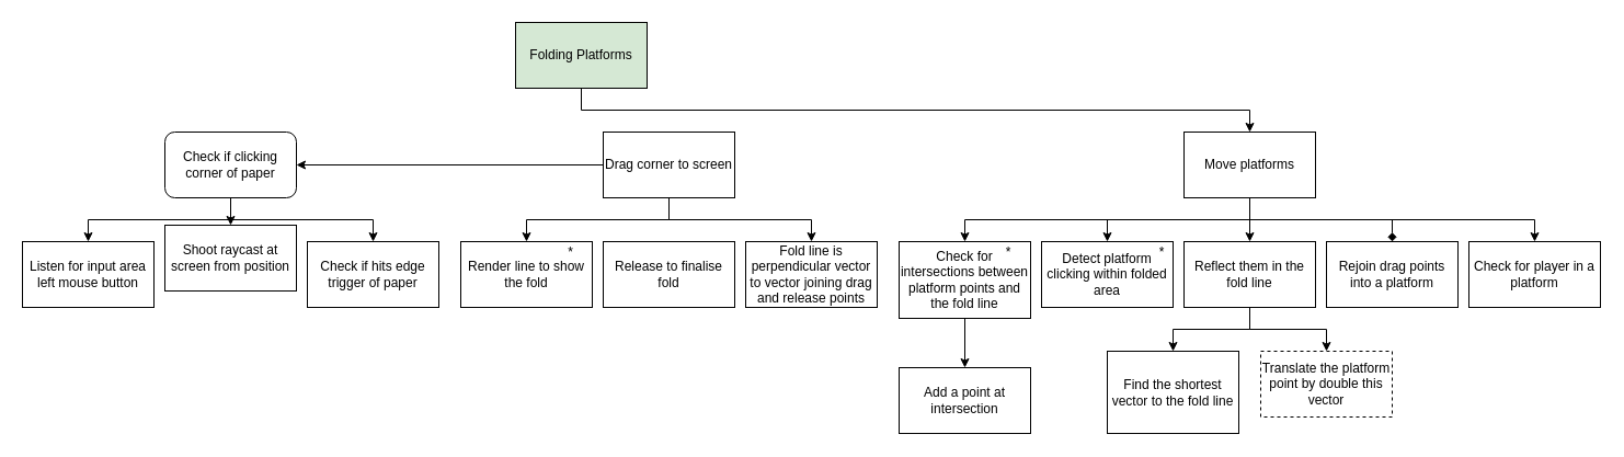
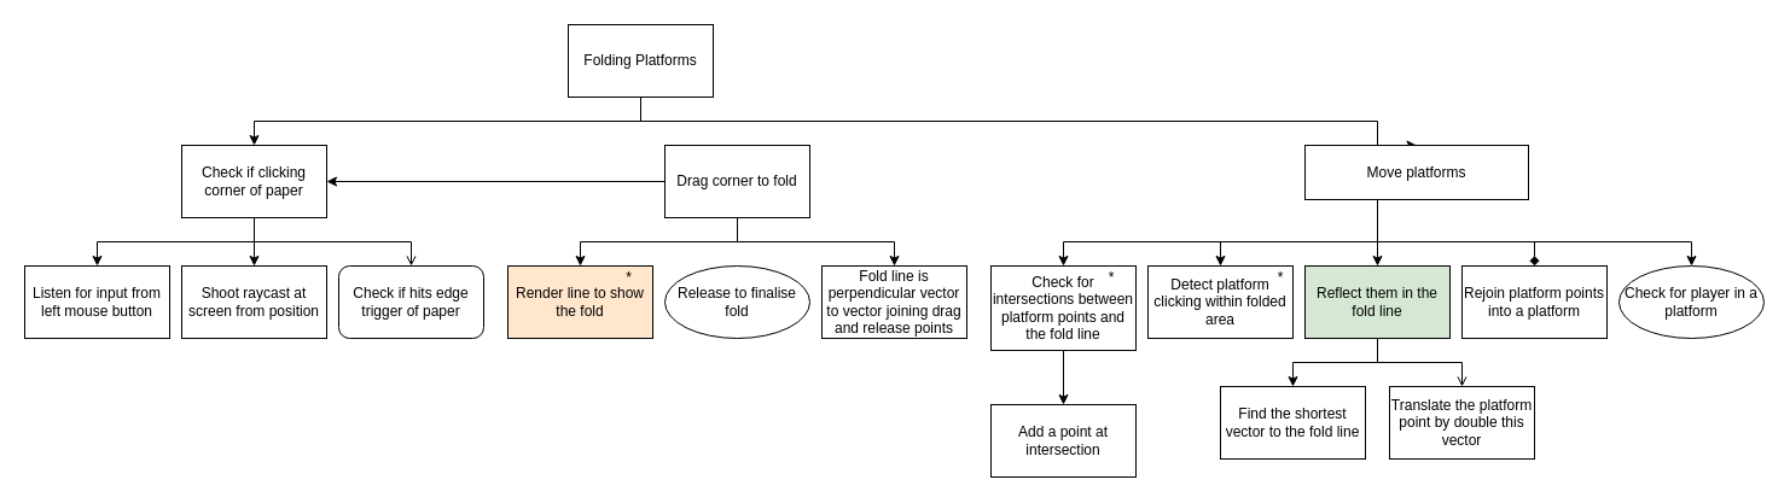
  <mxCell id="0" />
  <mxCell id="1" parent="0" />
+ <mxCell id="2" value="" style="edgeStyle=orthogonalEdgeStyle;rounded=0;orthogonalLoop=1;jettySize=auto;html=1;entryX=0.5;entryY=0;entryDx=0;entryDy=0;" parent="1" source="4" target="8" edge="1"><mxGeometry relative="1" as="geometry"><Array as="points"><mxPoint x="530" y="100" /><mxPoint x="210" y="100" /></Array></mxGeometry></mxCell>
  <mxCell id="3" value="" style="edgeStyle=orthogonalEdgeStyle;rounded=0;orthogonalLoop=1;jettySize=auto;html=1;entryX=0.5;entryY=0;entryDx=0;entryDy=0;" parent="1" source="4" target="23" edge="1"><mxGeometry relative="1" as="geometry"><Array as="points"><mxPoint x="530" y="100" /><mxPoint x="1140" y="100" /></Array></mxGeometry></mxCell>
- <mxCell id="4" value="Folding Platforms" style="rounded=0;whiteSpace=wrap;html=1;fillColor=#d5e8d4;" parent="1" vertex="1"><mxGeometry x="470" y="20" width="120" height="60" as="geometry" /></mxCell>
+ <mxCell id="4" value="Folding Platforms" style="rounded=0;whiteSpace=wrap;html=1;" parent="1" vertex="1"><mxGeometry x="470" y="20" width="120" height="60" as="geometry" /></mxCell>
  <mxCell id="5" value="" style="edgeStyle=orthogonalEdgeStyle;rounded=0;orthogonalLoop=1;jettySize=auto;html=1;" parent="1" source="8" target="9" edge="1"><mxGeometry relative="1" as="geometry"><Array as="points"><mxPoint x="210" y="200" /><mxPoint x="80" y="200" /></Array></mxGeometry></mxCell>
  <mxCell id="6" value="" style="edgeStyle=orthogonalEdgeStyle;rounded=0;orthogonalLoop=1;jettySize=auto;html=1;" parent="1" source="8" target="10" edge="1"><mxGeometry relative="1" as="geometry" /></mxCell>
- <mxCell id="7" value="" style="edgeStyle=orthogonalEdgeStyle;rounded=0;orthogonalLoop=1;jettySize=auto;html=1;" parent="1" source="8" target="11" edge="1"><mxGeometry relative="1" as="geometry"><Array as="points"><mxPoint x="210" y="200" /><mxPoint x="340" y="200" /></Array></mxGeometry></mxCell>
- <mxCell id="8" value="Check if clicking corner of paper" style="whiteSpace=wrap;html=1;rounded=1;" parent="1" vertex="1"><mxGeometry x="150" y="120" width="120" height="60" as="geometry" /></mxCell>
- <mxCell id="9" value="Listen for input area left mouse button" style="whiteSpace=wrap;html=1;rounded=0;" parent="1" vertex="1"><mxGeometry x="20" y="220" width="120" height="60" as="geometry" /></mxCell>
- <mxCell id="10" value="Shoot raycast at screen from position" style="whiteSpace=wrap;html=1;rounded=0;" parent="1" vertex="1"><mxGeometry x="150" y="205" width="120" height="60" as="geometry" /></mxCell>
- <mxCell id="11" value="Check if hits edge trigger of paper" style="whiteSpace=wrap;html=1;rounded=0;" parent="1" vertex="1"><mxGeometry x="280" y="220" width="120" height="60" as="geometry" /></mxCell>
+ <mxCell id="7" value="" style="edgeStyle=orthogonalEdgeStyle;rounded=0;orthogonalLoop=1;jettySize=auto;html=1;endArrow=open;" parent="1" source="8" target="11" edge="1"><mxGeometry relative="1" as="geometry"><Array as="points"><mxPoint x="210" y="200" /><mxPoint x="340" y="200" /></Array></mxGeometry></mxCell>
+ <mxCell id="8" value="Check if clicking corner of paper" style="whiteSpace=wrap;html=1;rounded=0;" parent="1" vertex="1"><mxGeometry x="150" y="120" width="120" height="60" as="geometry" /></mxCell>
+ <mxCell id="9" value="Listen for input from left mouse button" style="whiteSpace=wrap;html=1;rounded=0;" parent="1" vertex="1"><mxGeometry x="20" y="220" width="120" height="60" as="geometry" /></mxCell>
+ <mxCell id="10" value="Shoot raycast at screen from position" style="whiteSpace=wrap;html=1;rounded=0;" parent="1" vertex="1"><mxGeometry x="150" y="220" width="120" height="60" as="geometry" /></mxCell>
+ <mxCell id="11" value="Check if hits edge trigger of paper" style="whiteSpace=wrap;html=1;rounded=1;" parent="1" vertex="1"><mxGeometry x="280" y="220" width="120" height="60" as="geometry" /></mxCell>
  <mxCell id="12" value="" style="edgeStyle=orthogonalEdgeStyle;rounded=0;orthogonalLoop=1;jettySize=auto;html=1;" parent="1" source="15" target="16" edge="1"><mxGeometry relative="1" as="geometry"><Array as="points"><mxPoint x="610" y="200" /><mxPoint x="480" y="200" /></Array></mxGeometry></mxCell>
  <mxCell id="13" value="" style="edgeStyle=orthogonalEdgeStyle;rounded=0;orthogonalLoop=1;jettySize=auto;html=1;" parent="1" source="15" target="8" edge="1"><mxGeometry relative="1" as="geometry" /></mxCell>
  <mxCell id="14" value="" style="edgeStyle=orthogonalEdgeStyle;rounded=0;orthogonalLoop=1;jettySize=auto;html=1;" parent="1" source="15" target="29" edge="1"><mxGeometry relative="1" as="geometry"><Array as="points"><mxPoint x="610" y="200" /><mxPoint x="740" y="200" /></Array></mxGeometry></mxCell>
- <mxCell id="15" value="Drag corner to screen" style="whiteSpace=wrap;html=1;rounded=0;" parent="1" vertex="1"><mxGeometry x="550" y="120" width="120" height="60" as="geometry" /></mxCell>
- <mxCell id="16" value="Render line to show the fold" style="whiteSpace=wrap;html=1;rounded=0;" parent="1" vertex="1"><mxGeometry x="420" y="220" width="120" height="60" as="geometry" /></mxCell>
- <mxCell id="17" value="Release to finalise fold" style="whiteSpace=wrap;html=1;rounded=0;" parent="1" vertex="1"><mxGeometry x="550" y="220" width="120" height="60" as="geometry" /></mxCell>
+ <mxCell id="15" value="Drag corner to fold" style="whiteSpace=wrap;html=1;rounded=0;" parent="1" vertex="1"><mxGeometry x="550" y="120" width="120" height="60" as="geometry" /></mxCell>
+ <mxCell id="16" value="Render line to show the fold" style="whiteSpace=wrap;html=1;rounded=0;fillColor=#ffe6cc;" parent="1" vertex="1"><mxGeometry x="420" y="220" width="120" height="60" as="geometry" /></mxCell>
+ <mxCell id="17" value="Release to finalise fold" style="ellipse;whiteSpace=wrap;html=1;" parent="1" vertex="1"><mxGeometry x="550" y="220" width="120" height="60" as="geometry" /></mxCell>
  <mxCell id="18" value="" style="edgeStyle=orthogonalEdgeStyle;rounded=0;orthogonalLoop=1;jettySize=auto;html=1;" parent="1" source="23" target="24" edge="1"><mxGeometry relative="1" as="geometry"><Array as="points"><mxPoint x="1140" y="200" /><mxPoint x="1010" y="200" /></Array></mxGeometry></mxCell>
  <mxCell id="19" value="" style="edgeStyle=orthogonalEdgeStyle;rounded=0;orthogonalLoop=1;jettySize=auto;html=1;entryX=0.5;entryY=0;entryDx=0;entryDy=0;" parent="1" source="23" target="27" edge="1"><mxGeometry relative="1" as="geometry"><Array as="points"><mxPoint x="1140" y="180" /><mxPoint x="1140" y="180" /></Array></mxGeometry></mxCell>
  <mxCell id="20" value="" style="edgeStyle=orthogonalEdgeStyle;rounded=0;orthogonalLoop=1;jettySize=auto;html=1;entryX=0.5;entryY=0;entryDx=0;entryDy=0;endArrow=diamond;" parent="1" source="23" target="32" edge="1"><mxGeometry relative="1" as="geometry"><Array as="points"><mxPoint x="1140" y="200" /><mxPoint x="1270" y="200" /></Array></mxGeometry></mxCell>
  <mxCell id="21" value="" style="edgeStyle=orthogonalEdgeStyle;rounded=0;orthogonalLoop=1;jettySize=auto;html=1;" parent="1" source="23" target="34" edge="1"><mxGeometry relative="1" as="geometry"><Array as="points"><mxPoint x="1140" y="200" /><mxPoint x="880" y="200" /></Array></mxGeometry></mxCell>
  <mxCell id="22" value="" style="edgeStyle=orthogonalEdgeStyle;rounded=0;orthogonalLoop=1;jettySize=auto;html=1;" parent="1" source="23" target="38" edge="1"><mxGeometry relative="1" as="geometry"><Array as="points"><mxPoint x="1140" y="200" /><mxPoint x="1400" y="200" /></Array></mxGeometry></mxCell>
- <mxCell id="23" value="Move platforms" style="whiteSpace=wrap;html=1;rounded=0;" parent="1" vertex="1"><mxGeometry x="1080" y="120" width="120" height="60" as="geometry" /></mxCell>
+ <mxCell id="23" value="Move platforms" style="whiteSpace=wrap;html=1;rounded=0;" parent="1" vertex="1"><mxGeometry x="1080" y="120" width="185" height="45" as="geometry" /></mxCell>
  <mxCell id="24" value="Detect platform clicking within folded area" style="whiteSpace=wrap;html=1;rounded=0;" parent="1" vertex="1"><mxGeometry x="950" y="220" width="120" height="60" as="geometry" /></mxCell>
  <mxCell id="25" value="" style="edgeStyle=orthogonalEdgeStyle;rounded=0;orthogonalLoop=1;jettySize=auto;html=1;" parent="1" source="27" target="28" edge="1"><mxGeometry relative="1" as="geometry" /></mxCell>
- <mxCell id="26" value="" style="edgeStyle=orthogonalEdgeStyle;rounded=0;orthogonalLoop=1;jettySize=auto;html=1;" parent="1" source="27" target="31" edge="1"><mxGeometry relative="1" as="geometry" /></mxCell>
- <mxCell id="27" value="Reflect them in the fold line" style="whiteSpace=wrap;html=1;rounded=0;" parent="1" vertex="1"><mxGeometry x="1080" y="220" width="120" height="60" as="geometry" /></mxCell>
- <mxCell id="28" value="Find the shortest vector to the fold line" style="whiteSpace=wrap;html=1;rounded=0;" parent="1" vertex="1"><mxGeometry x="1010" y="320" width="120" height="75" as="geometry" /></mxCell>
+ <mxCell id="26" value="" style="edgeStyle=orthogonalEdgeStyle;rounded=0;orthogonalLoop=1;jettySize=auto;html=1;endArrow=open;" parent="1" source="27" target="31" edge="1"><mxGeometry relative="1" as="geometry" /></mxCell>
+ <mxCell id="27" value="Reflect them in the fold line" style="whiteSpace=wrap;html=1;rounded=0;fillColor=#d5e8d4;" parent="1" vertex="1"><mxGeometry x="1080" y="220" width="120" height="60" as="geometry" /></mxCell>
+ <mxCell id="28" value="Find the shortest vector to the fold line" style="whiteSpace=wrap;html=1;rounded=0;" parent="1" vertex="1"><mxGeometry x="1010" y="320" width="120" height="60" as="geometry" /></mxCell>
  <mxCell id="29" value="Fold line is perpendicular vector to vector joining drag and release points" style="whiteSpace=wrap;html=1;rounded=0;" parent="1" vertex="1"><mxGeometry x="680" y="220" width="120" height="60" as="geometry" /></mxCell>
  <mxCell id="30" value="*" style="text;html=1;align=center;verticalAlign=middle;resizable=0;points=[];autosize=1;strokeColor=none;fillColor=none;" parent="1" vertex="1"><mxGeometry x="510" y="220" width="20" height="20" as="geometry" /></mxCell>
- <mxCell id="31" value="Translate the platform point by double this vector" style="whiteSpace=wrap;html=1;rounded=0;dashed=1;" parent="1" vertex="1"><mxGeometry x="1150" y="320" width="120" height="60" as="geometry" /></mxCell>
- <mxCell id="32" value="Rejoin drag points into a platform" style="whiteSpace=wrap;html=1;rounded=0;" parent="1" vertex="1"><mxGeometry x="1210" y="220" width="120" height="60" as="geometry" /></mxCell>
+ <mxCell id="31" value="Translate the platform point by double this vector" style="whiteSpace=wrap;html=1;rounded=0;" parent="1" vertex="1"><mxGeometry x="1150" y="320" width="120" height="60" as="geometry" /></mxCell>
+ <mxCell id="32" value="Rejoin platform points into a platform" style="whiteSpace=wrap;html=1;rounded=0;" parent="1" vertex="1"><mxGeometry x="1210" y="220" width="120" height="60" as="geometry" /></mxCell>
  <mxCell id="33" value="" style="edgeStyle=orthogonalEdgeStyle;rounded=0;orthogonalLoop=1;jettySize=auto;html=1;" parent="1" source="34" target="35" edge="1"><mxGeometry relative="1" as="geometry" /></mxCell>
  <mxCell id="34" value="Check for intersections between platform points and the fold line" style="whiteSpace=wrap;html=1;rounded=0;" parent="1" vertex="1"><mxGeometry x="820" y="220" width="120" height="70" as="geometry" /></mxCell>
  <mxCell id="35" value="Add a point at intersection" style="whiteSpace=wrap;html=1;rounded=0;" parent="1" vertex="1"><mxGeometry x="820" y="335" width="120" height="60" as="geometry" /></mxCell>
  <mxCell id="36" value="*" style="text;html=1;strokeColor=none;fillColor=none;align=center;verticalAlign=middle;whiteSpace=wrap;rounded=0;" parent="1" vertex="1"><mxGeometry x="890" y="215" width="60" height="30" as="geometry" /></mxCell>
  <mxCell id="37" value="*" style="text;html=1;strokeColor=none;fillColor=none;align=center;verticalAlign=middle;whiteSpace=wrap;rounded=0;" parent="1" vertex="1"><mxGeometry x="1030" y="215" width="60" height="30" as="geometry" /></mxCell>
- <mxCell id="38" value="Check for player in a platform" style="whiteSpace=wrap;html=1;rounded=0;" parent="1" vertex="1"><mxGeometry x="1340" y="220" width="120" height="60" as="geometry" /></mxCell>
+ <mxCell id="38" value="Check for player in a platform" style="ellipse;whiteSpace=wrap;html=1;" parent="1" vertex="1"><mxGeometry x="1340" y="220" width="120" height="60" as="geometry" /></mxCell>
